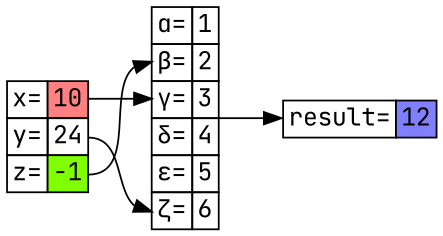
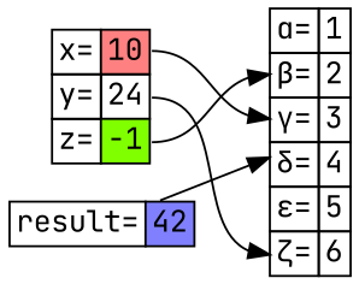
  digraph {
    fontname="JetBrains Mono"
    rankdir=LR
    node [fontname="JetBrains Mono" shape=plain]
    edge [fontname="JetBrains Mono"]
    n1 [label=< <table border="0" cellborder="1" cellspacing="0">   <tr><td>x=</td><td port="1" bgcolor="#ff8080">10</td></tr>   <tr><td>y=</td><td port="2">24</td></tr>   <tr><td>z=</td><td port="3" bgcolor="#80ff00">-1</td></tr> </table>>]
    n2 [label=< <table border="0" cellborder="1" cellspacing="0">   <tr><td port="1">&alpha;=</td><td>1</td></tr>   <tr><td port="2">&beta;=</td><td>2</td></tr>   <tr><td port="3">&gamma;=</td><td>3</td></tr>   <tr><td port="4">&delta;=</td><td>4</td></tr>   <tr><td port="5">&epsilon;=</td><td>5</td></tr>   <tr><td port="6">&zeta;=</td><td>6</td></tr> </table>>]
-   n3 [label=< <table border="0" cellborder="1" cellspacing="0">   <tr><td>result=</td><td bgcolor="#8080ff">12</td></tr> </table>>]
+   n3 [label=< <table border="0" cellborder="1" cellspacing="0">   <tr><td>result=</td><td bgcolor="#8080ff">42</td></tr> </table>>]
    n1 -> n2 [headport=3 tailport=1]
    n1 -> n2 [headport=6 tailport=2]
    n1 -> n2 [headport=2 tailport=3]
-   n2 -> n3
+   n3 -> n2
  }
